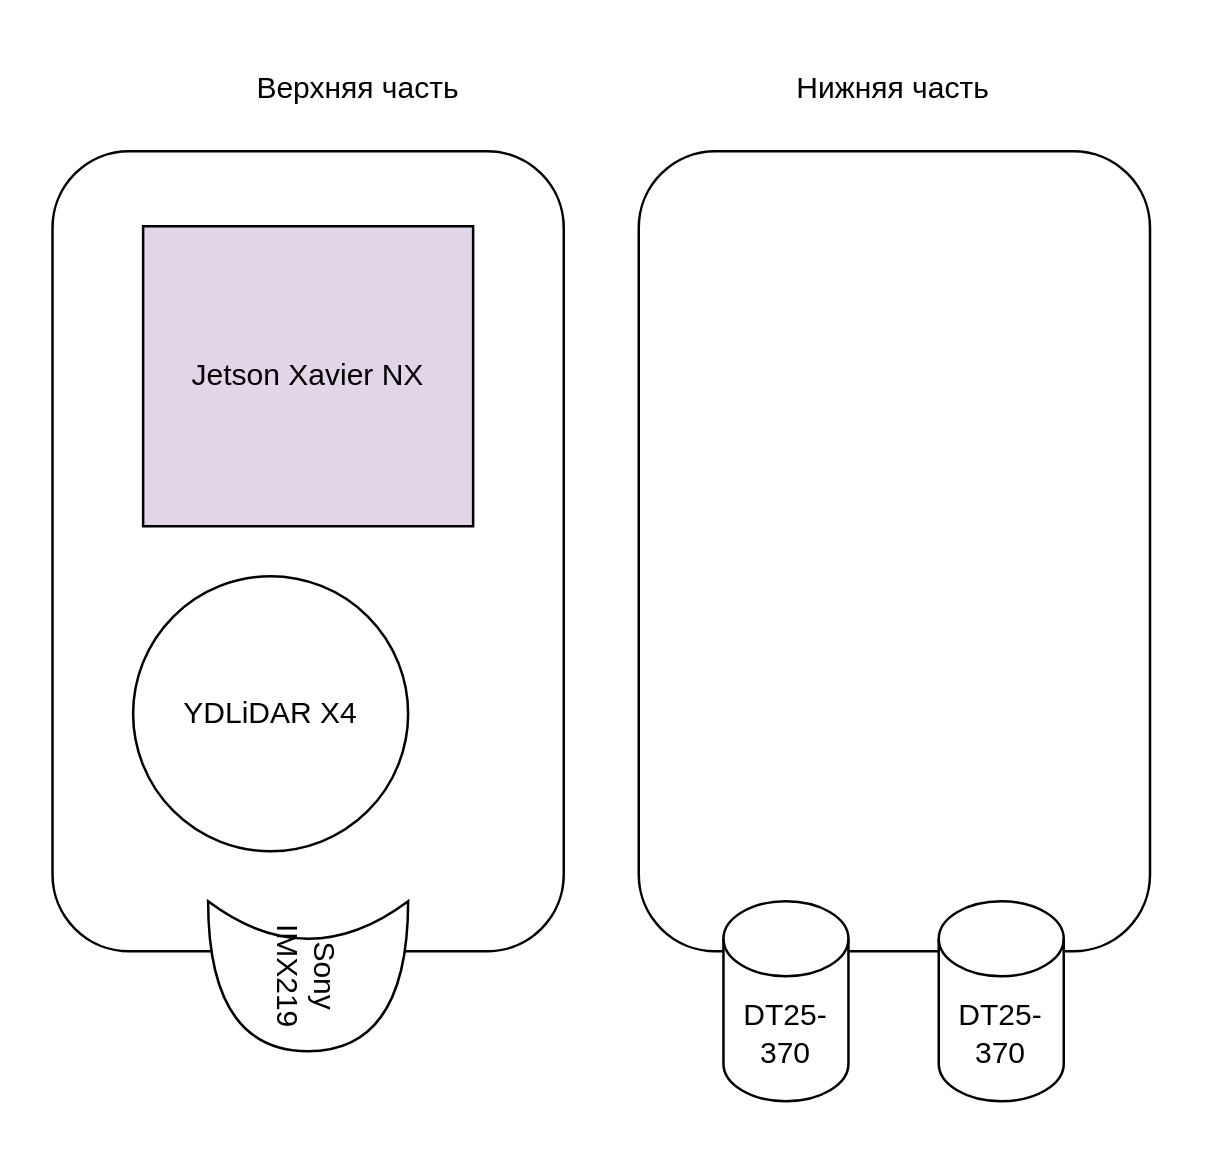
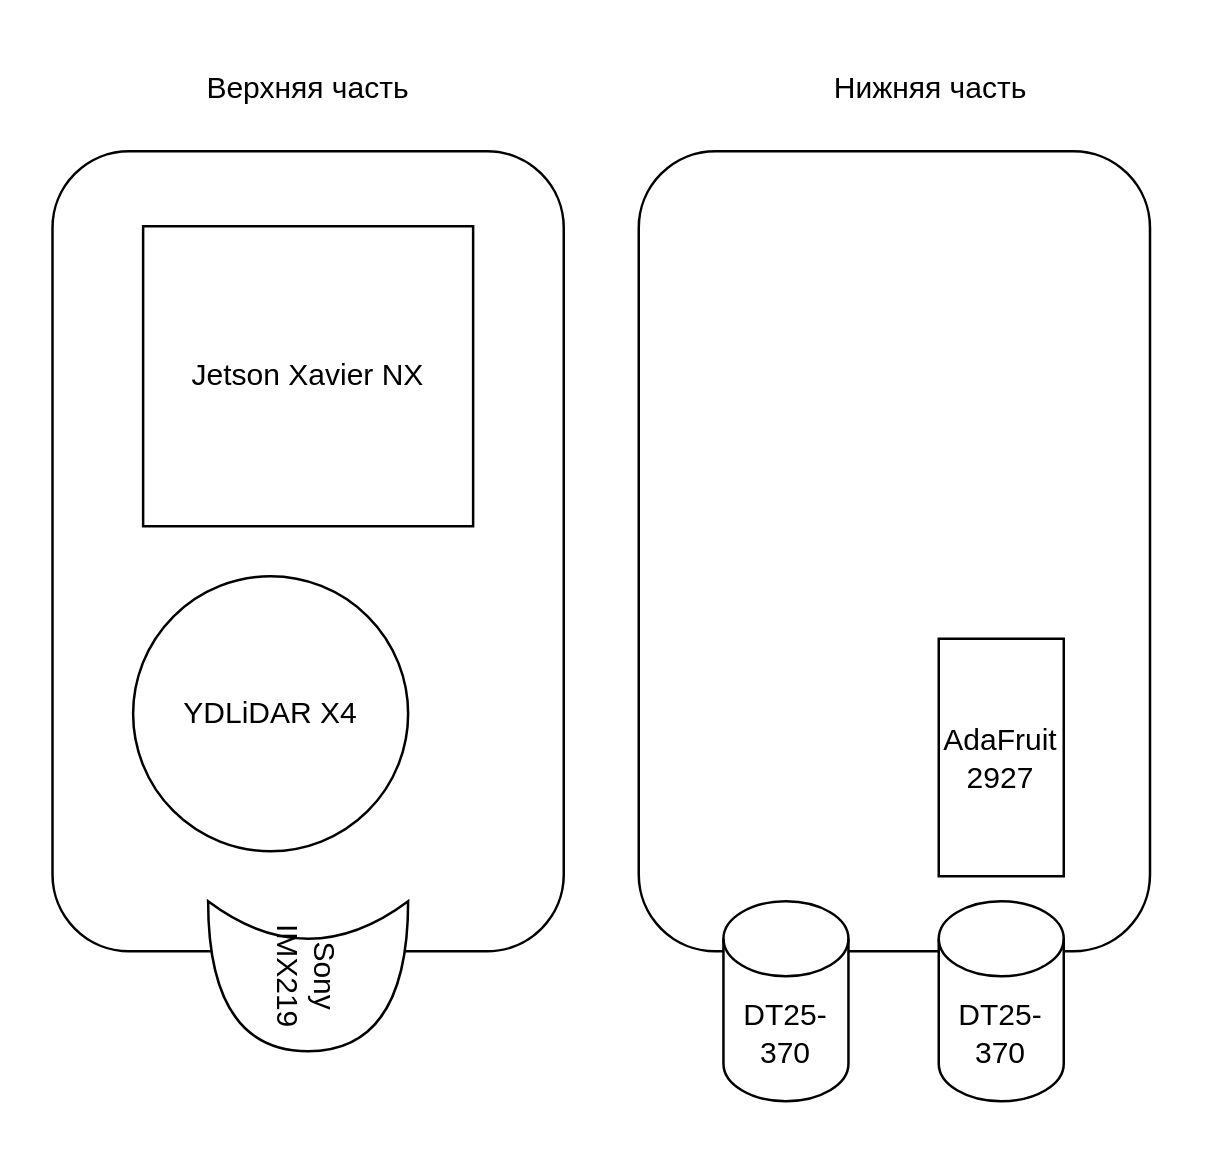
  <mxCell id="0" />
  <mxCell id="1" parent="0" />
  <mxCell id="2" value="" style="rounded=1;whiteSpace=wrap;html=1;" vertex="1" parent="1"><mxGeometry x="20.5" y="60" width="204.5" height="320" as="geometry" /></mxCell>
- <mxCell id="3" value="Jetson Xavier NX" style="rounded=0;whiteSpace=wrap;html=1;fillColor=#e1d5e7;" vertex="1" parent="1"><mxGeometry x="56.75" y="90" width="132" height="120" as="geometry" /></mxCell>
+ <mxCell id="3" value="Jetson Xavier NX" style="rounded=0;whiteSpace=wrap;html=1;" vertex="1" parent="1"><mxGeometry x="56.75" y="90" width="132" height="120" as="geometry" /></mxCell>
  <mxCell id="4" value="YDLiDAR X4" style="ellipse;whiteSpace=wrap;html=1;aspect=fixed;" vertex="1" parent="1"><mxGeometry x="52.75" y="230" width="110" height="110" as="geometry" /></mxCell>
  <mxCell id="5" value="Sony IMX219" style="shape=xor;whiteSpace=wrap;html=1;rotation=90;" vertex="1" parent="1"><mxGeometry x="92.75" y="350" width="60" height="80" as="geometry" /></mxCell>
  <mxCell id="6" value="" style="rounded=1;whiteSpace=wrap;html=1;" vertex="1" parent="1"><mxGeometry x="255" y="60" width="204.5" height="320" as="geometry" /></mxCell>
- <mxCell id="7" value="Верхняя часть" style="text;html=1;strokeColor=none;fillColor=none;align=center;verticalAlign=middle;whiteSpace=wrap;rounded=0;" vertex="1" parent="1"><mxGeometry x="42.75" y="20" width="200" height="30" as="geometry" /></mxCell>
- <mxCell id="8" value="Нижняя часть" style="text;html=1;strokeColor=none;fillColor=none;align=center;verticalAlign=middle;whiteSpace=wrap;rounded=0;" vertex="1" parent="1"><mxGeometry x="257.25" y="20" width="200" height="30" as="geometry" /></mxCell>
+ <mxCell id="7" value="Верхняя часть" style="text;html=1;strokeColor=none;fillColor=none;align=center;verticalAlign=middle;whiteSpace=wrap;rounded=0;" vertex="1" parent="1"><mxGeometry x="22.75" y="20" width="200" height="30" as="geometry" /></mxCell>
+ <mxCell id="8" value="Нижняя часть" style="text;html=1;strokeColor=none;fillColor=none;align=center;verticalAlign=middle;whiteSpace=wrap;rounded=0;" vertex="1" parent="1"><mxGeometry x="272.25" y="20" width="200" height="30" as="geometry" /></mxCell>
+ <mxCell id="9" value="AdaFruit&lt;br&gt;2927" style="rounded=0;whiteSpace=wrap;html=1;" vertex="1" parent="1"><mxGeometry x="375" y="255" width="50" height="95" as="geometry" /></mxCell>
  <mxCell id="10" value="DT25-370" style="shape=cylinder3;whiteSpace=wrap;html=1;boundedLbl=1;backgroundOutline=1;size=15;" vertex="1" parent="1"><mxGeometry x="288.88" y="360" width="50" height="80" as="geometry" /></mxCell>
  <mxCell id="11" value="DT25-370" style="shape=cylinder3;whiteSpace=wrap;html=1;boundedLbl=1;backgroundOutline=1;size=15;" vertex="1" parent="1"><mxGeometry x="375" y="360" width="50" height="80" as="geometry" /></mxCell>
